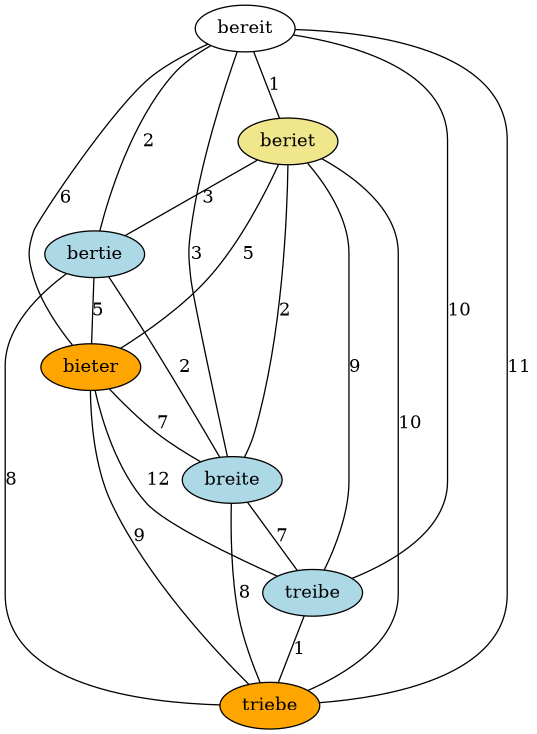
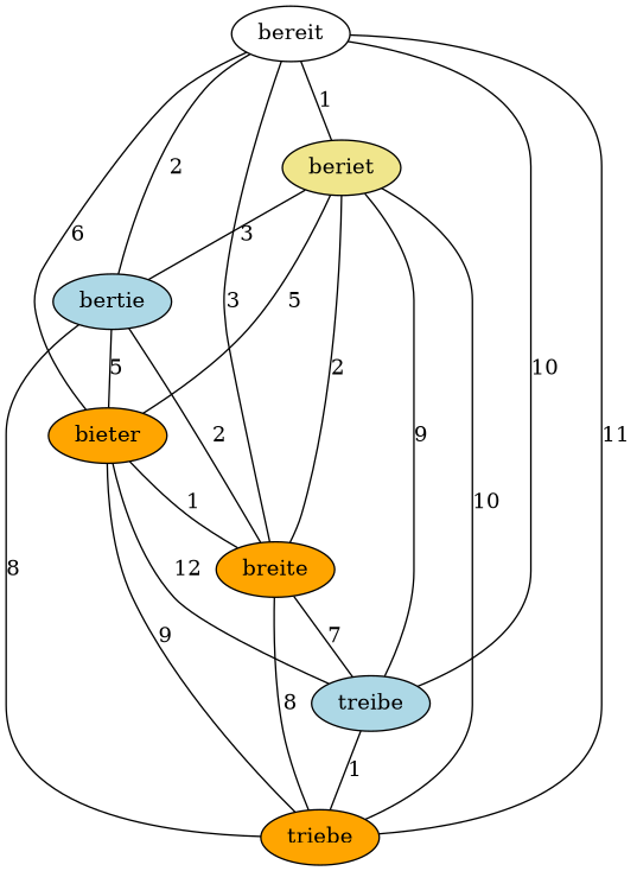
  graph {
    node [fillcolor=orange style=filled]
    bereit [fillcolor=white]
    beriet [fillcolor=khaki]
    bertie [fillcolor=lightblue]
    bieter
-   breite [fillcolor=lightblue]
+   breite
    treibe [fillcolor=lightblue]
    triebe
    bereit -- beriet [label=1]
    bereit -- bertie [label=2]
    bereit -- bieter [label=6]
    bereit -- breite [label=3]
    bereit -- treibe [label=10]
    bereit -- triebe [label=11]
    beriet -- bertie [label=3]
    beriet -- bieter [label=5]
    beriet -- breite [label=2]
    beriet -- treibe [label=9]
    beriet -- triebe [label=10]
    bertie -- bieter [label=5]
    bertie -- breite [label=2]
    bertie -- triebe [label=8]
-   bieter -- breite [label=7]
+   bieter -- breite [label=1]
    bieter -- treibe [label=12]
    bieter -- triebe [label=9]
    breite -- treibe [label=7]
    breite -- triebe [label=8]
    treibe -- triebe [label=1]
  }
